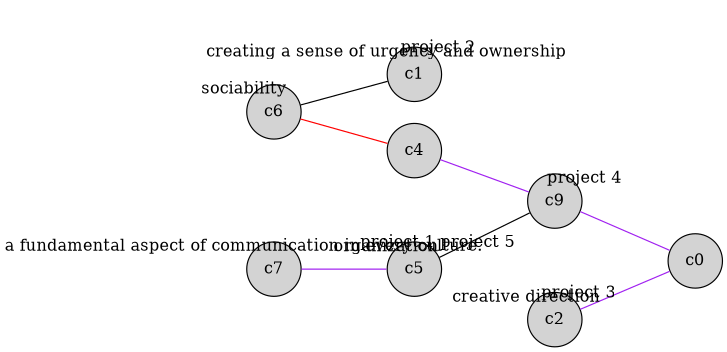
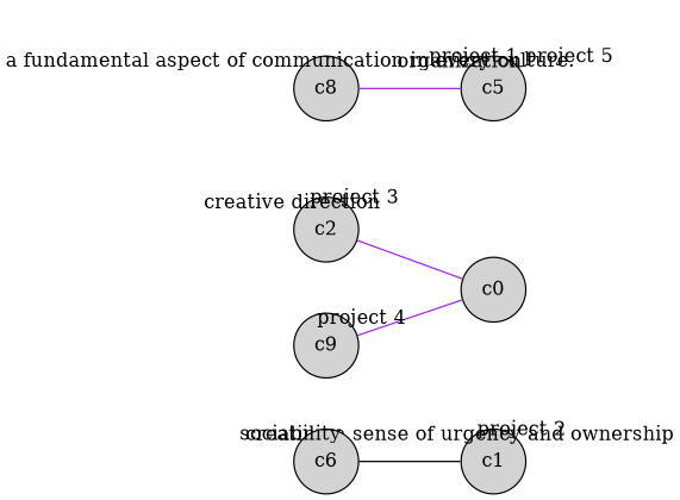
  digraph {
    rankdir=LR
    node [shape=circle style=filled]
    edge [color=transparent dir=none labeldistance=1.5 minlen=2]
    c1 [width=.25]
    c0 [width=.25]
    c2 [width=.25]
    n4 [label=c9 width=.25]
-   c4 [width=.25]
    c5 [width=.25]
    c6 [width=.25]
-   c7 [width=.25]
+   c7 [width=.25 label=c8]
    c1 -> c1 [headlabel="project 2" labelangle=270]
    c1 -> c1 [labelangle=90 taillabel="creating a sense of urgency and ownership"]
    c2 -> c0 [color=purple]
    c2 -> c2 [headlabel="project 3" labelangle=270]
    c2 -> c2 [labelangle=90 taillabel="creative direction"]
    n4 -> c0 [color=purple]
    n4 -> n4 [headlabel="project 4" labelangle=270]
-   c4 -> n4 [color=purple]
-   c5 -> n4 [color=black]
    c5 -> c5 [headlabel="project 1 project 5" labelangle=270]
    c5 -> c5 [labelangle=90 taillabel=organization]
    c6 -> c1 [color=black]
-   c6 -> c4 [color=red]
    c6 -> c6 [labelangle=90 taillabel=sociability]
    c7 -> c5 [color=purple]
    c7 -> c7 [labelangle=90 taillabel="a fundamental aspect of communication in every culture."]
  }
